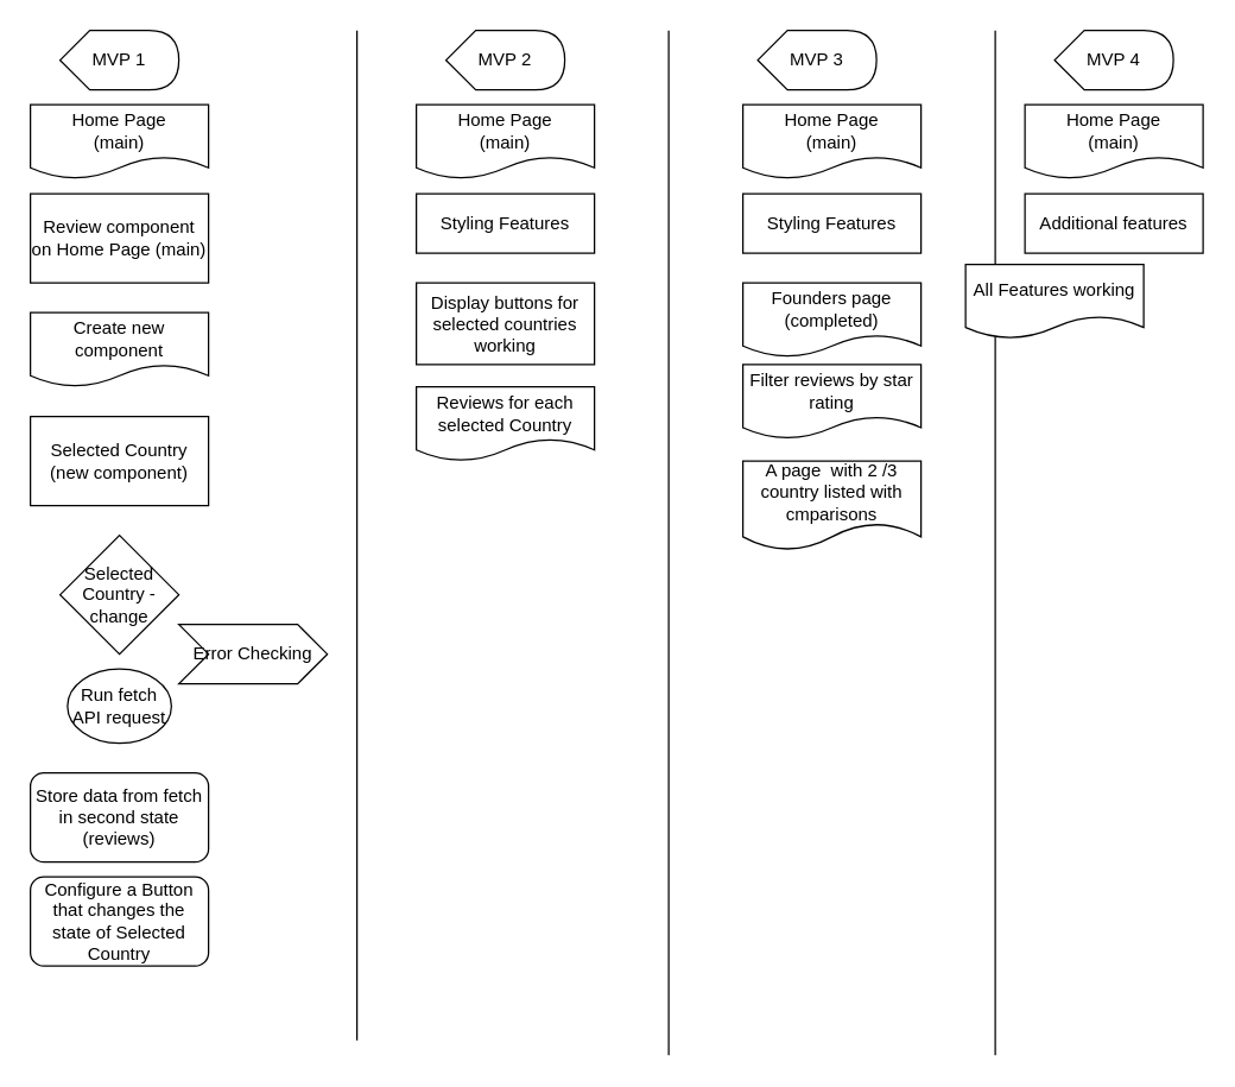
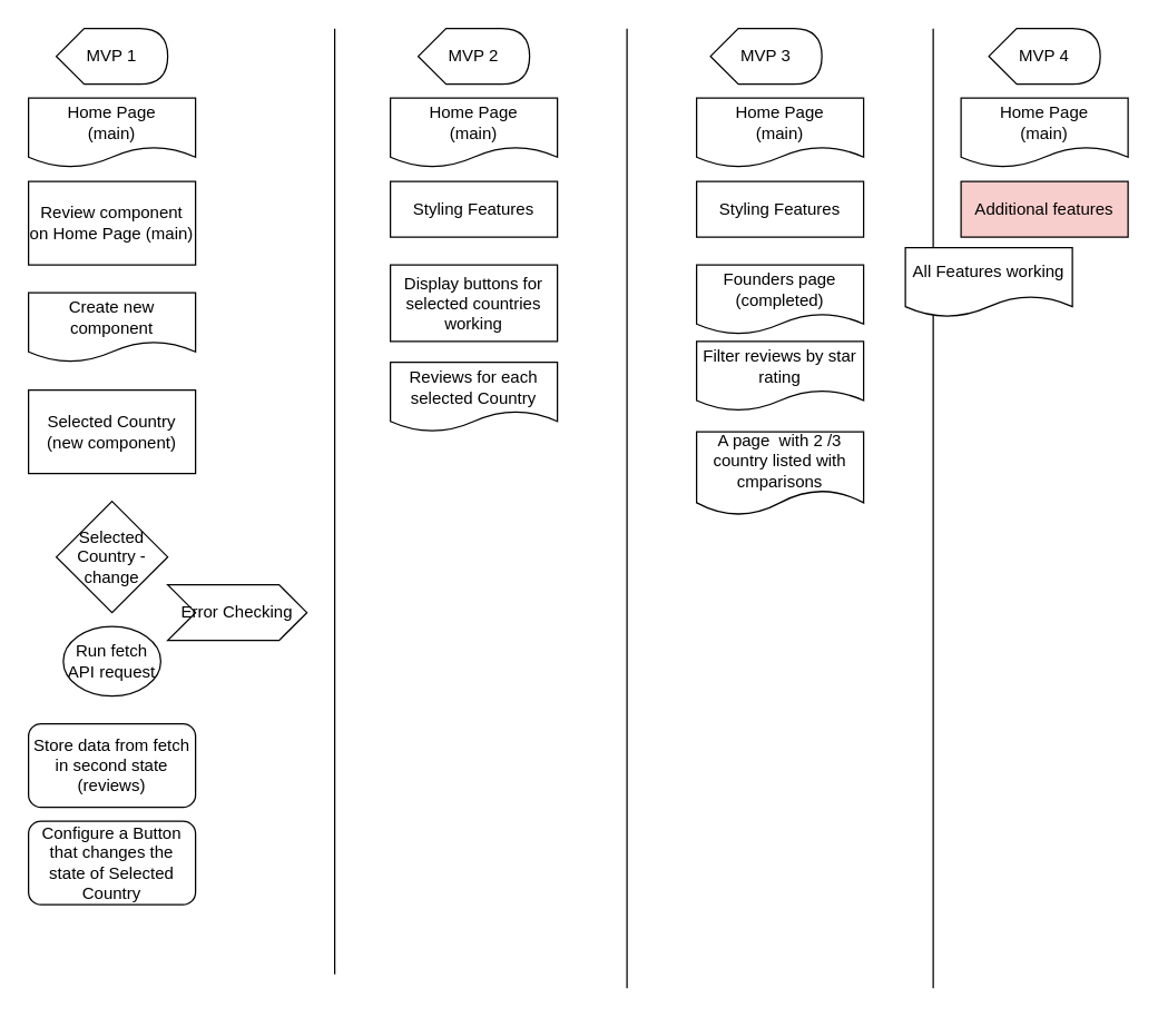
  <mxCell id="0" />
  <mxCell id="1" parent="0" />
  <mxCell id="2" value="MVP 1" style="shape=display;whiteSpace=wrap;html=1;" parent="1" vertex="1"><mxGeometry x="40" y="20" width="80" height="40" as="geometry" /></mxCell>
  <mxCell id="3" value="Home Page&lt;br&gt;(main)" style="shape=document;whiteSpace=wrap;html=1;boundedLbl=1;" parent="1" vertex="1"><mxGeometry x="20" y="70" width="120" height="50" as="geometry" /></mxCell>
  <mxCell id="4" value="MVP 2" style="shape=display;whiteSpace=wrap;html=1;" parent="1" vertex="1"><mxGeometry x="300" y="20" width="80" height="40" as="geometry" /></mxCell>
  <mxCell id="5" value="MVP 3" style="shape=display;whiteSpace=wrap;html=1;" parent="1" vertex="1"><mxGeometry x="510" y="20" width="80" height="40" as="geometry" /></mxCell>
  <mxCell id="6" value="Home Page&lt;br&gt;(main)" style="shape=document;whiteSpace=wrap;html=1;boundedLbl=1;" parent="1" vertex="1"><mxGeometry x="280" y="70" width="120" height="50" as="geometry" /></mxCell>
  <mxCell id="7" value="Home Page&lt;br&gt;(main)" style="shape=document;whiteSpace=wrap;html=1;boundedLbl=1;" parent="1" vertex="1"><mxGeometry x="500" y="70" width="120" height="50" as="geometry" /></mxCell>
  <mxCell id="8" value="Create new component" style="shape=document;whiteSpace=wrap;html=1;boundedLbl=1;" parent="1" vertex="1"><mxGeometry x="20" y="210" width="120" height="50" as="geometry" /></mxCell>
  <mxCell id="9" value="Selected Country&lt;br&gt;(new component)" style="rounded=0;whiteSpace=wrap;html=1;" parent="1" vertex="1"><mxGeometry x="20" y="280" width="120" height="60" as="geometry" /></mxCell>
  <mxCell id="10" value="Selected Country - change" style="rhombus;whiteSpace=wrap;html=1;" parent="1" vertex="1"><mxGeometry x="40" y="360" width="80" height="80" as="geometry" /></mxCell>
  <mxCell id="11" value="Run fetch API request" style="ellipse;whiteSpace=wrap;html=1;direction=south;" parent="1" vertex="1"><mxGeometry x="45" y="450" width="70" height="50" as="geometry" /></mxCell>
  <mxCell id="12" value="" style="endArrow=none;html=1;" parent="1" edge="1"><mxGeometry width="50" height="50" relative="1" as="geometry"><mxPoint x="240" y="700" as="sourcePoint" /><mxPoint x="240" y="20" as="targetPoint" /><Array as="points" /></mxGeometry></mxCell>
  <mxCell id="13" value="" style="endArrow=none;html=1;" parent="1" edge="1"><mxGeometry width="50" height="50" relative="1" as="geometry"><mxPoint x="450" y="710" as="sourcePoint" /><mxPoint x="450" y="20" as="targetPoint" /></mxGeometry></mxCell>
  <mxCell id="14" value="Store data from fetch in second state (reviews)" style="whiteSpace=wrap;html=1;rounded=1;" parent="1" vertex="1"><mxGeometry x="20" y="520" width="120" height="60" as="geometry" /></mxCell>
  <mxCell id="15" value="Review component on Home Page (main)" style="rounded=0;whiteSpace=wrap;html=1;" parent="1" vertex="1"><mxGeometry x="20" y="130" width="120" height="60" as="geometry" /></mxCell>
  <mxCell id="16" value="Display buttons for selected countries working" style="rounded=0;whiteSpace=wrap;html=1;" parent="1" vertex="1"><mxGeometry x="280" y="190" width="120" height="55" as="geometry" /></mxCell>
  <mxCell id="17" value="A page&amp;nbsp; with 2 /3 country listed with cmparisons" style="shape=document;whiteSpace=wrap;html=1;boundedLbl=1;" parent="1" vertex="1"><mxGeometry x="500" y="310" width="120" height="60" as="geometry" /></mxCell>
  <mxCell id="18" value="Configure a Button that changes the state of Selected Country" style="rounded=1;whiteSpace=wrap;html=1;" parent="1" vertex="1"><mxGeometry x="20" y="590" width="120" height="60" as="geometry" /></mxCell>
  <mxCell id="19" value="Filter reviews by star rating" style="shape=document;whiteSpace=wrap;html=1;boundedLbl=1;" parent="1" vertex="1"><mxGeometry x="500" y="245" width="120" height="50" as="geometry" /></mxCell>
  <mxCell id="20" value="Styling Features" style="rounded=0;whiteSpace=wrap;html=1;" parent="1" vertex="1"><mxGeometry x="500" y="130" width="120" height="40" as="geometry" /></mxCell>
  <mxCell id="21" value="Founders page (completed)" style="shape=document;whiteSpace=wrap;html=1;boundedLbl=1;" parent="1" vertex="1"><mxGeometry x="500" y="190" width="120" height="50" as="geometry" /></mxCell>
  <mxCell id="22" style="edgeStyle=none;html=1;exitX=0.5;exitY=0;exitDx=0;exitDy=0;" parent="1" source="23" edge="1"><mxGeometry relative="1" as="geometry"><mxPoint x="170" y="450" as="targetPoint" /></mxGeometry></mxCell>
  <mxCell id="23" value="Error Checking" style="shape=step;perimeter=stepPerimeter;whiteSpace=wrap;html=1;fixedSize=1;" parent="1" vertex="1"><mxGeometry x="120" y="420" width="100" height="40" as="geometry" /></mxCell>
  <mxCell id="24" value="Reviews for each selected Country" style="shape=document;whiteSpace=wrap;html=1;boundedLbl=1;" parent="1" vertex="1"><mxGeometry x="280" y="260" width="120" height="50" as="geometry" /></mxCell>
  <mxCell id="25" value="" style="endArrow=none;html=1;" edge="1" parent="1"><mxGeometry width="50" height="50" relative="1" as="geometry"><mxPoint x="670" y="710" as="sourcePoint" /><mxPoint x="670" y="20" as="targetPoint" /></mxGeometry></mxCell>
  <mxCell id="26" value="MVP 4" style="shape=display;whiteSpace=wrap;html=1;" vertex="1" parent="1"><mxGeometry x="710" y="20" width="80" height="40" as="geometry" /></mxCell>
  <mxCell id="27" value="Home Page&lt;br&gt;(main)" style="shape=document;whiteSpace=wrap;html=1;boundedLbl=1;" vertex="1" parent="1"><mxGeometry x="690" y="70" width="120" height="50" as="geometry" /></mxCell>
- <mxCell id="28" value="Additional features" style="rounded=0;whiteSpace=wrap;html=1;" vertex="1" parent="1"><mxGeometry x="690" y="130" width="120" height="40" as="geometry" /></mxCell>
+ <mxCell id="28" value="Additional features" style="rounded=0;whiteSpace=wrap;html=1;fillColor=#f8cecc;" vertex="1" parent="1"><mxGeometry x="690" y="130" width="120" height="40" as="geometry" /></mxCell>
  <mxCell id="29" value="All Features working" style="shape=document;whiteSpace=wrap;html=1;boundedLbl=1;" vertex="1" parent="1"><mxGeometry x="650" y="177.5" width="120" height="50" as="geometry" /></mxCell>
  <mxCell id="30" value="Styling Features" style="rounded=0;whiteSpace=wrap;html=1;" vertex="1" parent="1"><mxGeometry x="280" y="130" width="120" height="40" as="geometry" /></mxCell>
